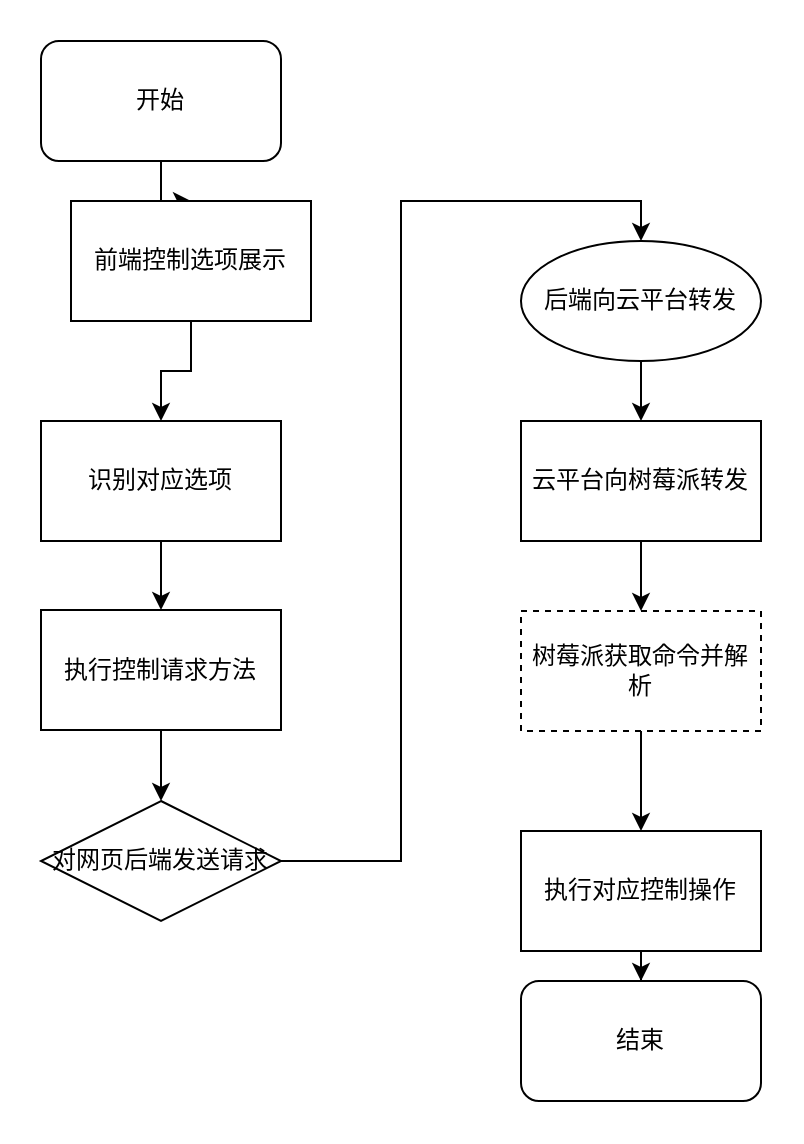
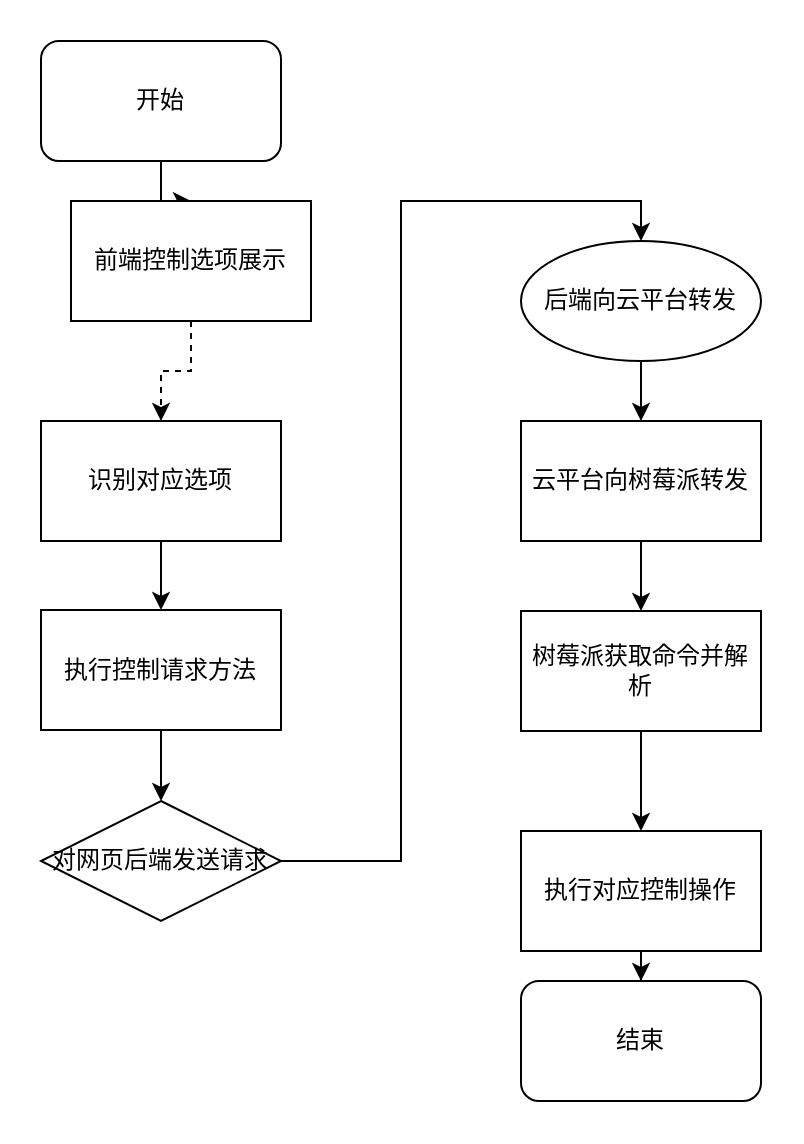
  <mxCell id="0" />
  <mxCell id="1" parent="0" />
  <mxCell id="2" style="edgeStyle=orthogonalEdgeStyle;rounded=0;orthogonalLoop=1;jettySize=auto;html=1;exitX=0.5;exitY=1;exitDx=0;exitDy=0;" edge="1" parent="1" source="3" target="5"><mxGeometry relative="1" as="geometry"><mxPoint x="80" y="130" as="targetPoint" /></mxGeometry></mxCell>
  <mxCell id="3" value="开始" style="rounded=1;whiteSpace=wrap;html=1;" vertex="1" parent="1"><mxGeometry x="20" y="20" width="120" height="60" as="geometry" /></mxCell>
- <mxCell id="4" style="edgeStyle=orthogonalEdgeStyle;rounded=0;orthogonalLoop=1;jettySize=auto;html=1;exitX=0.5;exitY=1;exitDx=0;exitDy=0;" edge="1" parent="1" source="5" target="7"><mxGeometry relative="1" as="geometry"><mxPoint x="80" y="230" as="targetPoint" /></mxGeometry></mxCell>
+ <mxCell id="4" style="edgeStyle=orthogonalEdgeStyle;rounded=0;orthogonalLoop=1;jettySize=auto;html=1;exitX=0.5;exitY=1;exitDx=0;exitDy=0;dashed=1;" edge="1" parent="1" source="5" target="7"><mxGeometry relative="1" as="geometry"><mxPoint x="80" y="230" as="targetPoint" /></mxGeometry></mxCell>
  <mxCell id="5" value="前端控制选项展示" style="rounded=0;whiteSpace=wrap;html=1;" vertex="1" parent="1"><mxGeometry x="35" y="100" width="120" height="60" as="geometry" /></mxCell>
  <mxCell id="6" style="edgeStyle=orthogonalEdgeStyle;rounded=0;orthogonalLoop=1;jettySize=auto;html=1;exitX=0.5;exitY=1;exitDx=0;exitDy=0;" edge="1" parent="1" source="7" target="9"><mxGeometry relative="1" as="geometry"><mxPoint x="80" y="310" as="targetPoint" /></mxGeometry></mxCell>
  <mxCell id="7" value="识别对应选项" style="rounded=0;whiteSpace=wrap;html=1;" vertex="1" parent="1"><mxGeometry x="20" y="210" width="120" height="60" as="geometry" /></mxCell>
  <mxCell id="8" style="edgeStyle=orthogonalEdgeStyle;rounded=0;orthogonalLoop=1;jettySize=auto;html=1;exitX=0.5;exitY=1;exitDx=0;exitDy=0;" edge="1" parent="1" source="9" target="11"><mxGeometry relative="1" as="geometry"><mxPoint x="80" y="410" as="targetPoint" /></mxGeometry></mxCell>
  <mxCell id="9" value="执行控制请求方法" style="rounded=0;whiteSpace=wrap;html=1;" vertex="1" parent="1"><mxGeometry x="20" y="304.5" width="120" height="60" as="geometry" /></mxCell>
  <mxCell id="10" style="edgeStyle=orthogonalEdgeStyle;rounded=0;orthogonalLoop=1;jettySize=auto;html=1;exitX=1;exitY=0.5;exitDx=0;exitDy=0;entryX=0.5;entryY=0;entryDx=0;entryDy=0;" edge="1" parent="1" source="11" target="13"><mxGeometry relative="1" as="geometry"><mxPoint x="190" y="80" as="targetPoint" /></mxGeometry></mxCell>
  <mxCell id="11" value="对网页后端发送请求" style="rhombus;whiteSpace=wrap;html=1;" vertex="1" parent="1"><mxGeometry x="20" y="400" width="120" height="60" as="geometry" /></mxCell>
  <mxCell id="12" style="edgeStyle=orthogonalEdgeStyle;rounded=0;orthogonalLoop=1;jettySize=auto;html=1;" edge="1" parent="1" source="13" target="15"><mxGeometry relative="1" as="geometry"><mxPoint x="320" y="210" as="targetPoint" /></mxGeometry></mxCell>
  <mxCell id="13" value="后端向云平台转发" style="ellipse;whiteSpace=wrap;html=1;" vertex="1" parent="1"><mxGeometry x="260" y="120" width="120" height="60" as="geometry" /></mxCell>
  <mxCell id="14" style="edgeStyle=orthogonalEdgeStyle;rounded=0;orthogonalLoop=1;jettySize=auto;html=1;exitX=0.5;exitY=1;exitDx=0;exitDy=0;" edge="1" parent="1" source="15" target="17"><mxGeometry relative="1" as="geometry"><mxPoint x="320" y="310" as="targetPoint" /></mxGeometry></mxCell>
  <mxCell id="15" value="云平台向树莓派转发" style="rounded=0;whiteSpace=wrap;html=1;" vertex="1" parent="1"><mxGeometry x="260" y="210" width="120" height="60" as="geometry" /></mxCell>
  <mxCell id="16" style="edgeStyle=orthogonalEdgeStyle;rounded=0;orthogonalLoop=1;jettySize=auto;html=1;exitX=0.5;exitY=1;exitDx=0;exitDy=0;" edge="1" parent="1" source="17" target="19"><mxGeometry relative="1" as="geometry"><mxPoint x="320" y="400" as="targetPoint" /></mxGeometry></mxCell>
- <mxCell id="17" value="树莓派获取命令并解析" style="rounded=0;whiteSpace=wrap;html=1;dashed=1;" vertex="1" parent="1"><mxGeometry x="260" y="305" width="120" height="60" as="geometry" /></mxCell>
+ <mxCell id="17" value="树莓派获取命令并解析" style="rounded=0;whiteSpace=wrap;html=1;" vertex="1" parent="1"><mxGeometry x="260" y="305" width="120" height="60" as="geometry" /></mxCell>
  <mxCell id="18" style="edgeStyle=orthogonalEdgeStyle;rounded=0;orthogonalLoop=1;jettySize=auto;html=1;exitX=0.5;exitY=1;exitDx=0;exitDy=0;" edge="1" parent="1" source="19" target="20"><mxGeometry relative="1" as="geometry"><mxPoint x="320" y="500" as="targetPoint" /></mxGeometry></mxCell>
  <mxCell id="19" value="执行对应控制操作" style="rounded=0;whiteSpace=wrap;html=1;" vertex="1" parent="1"><mxGeometry x="260" y="415" width="120" height="60" as="geometry" /></mxCell>
  <mxCell id="20" value="结束" style="rounded=1;whiteSpace=wrap;html=1;" vertex="1" parent="1"><mxGeometry x="260" y="490" width="120" height="60" as="geometry" /></mxCell>
